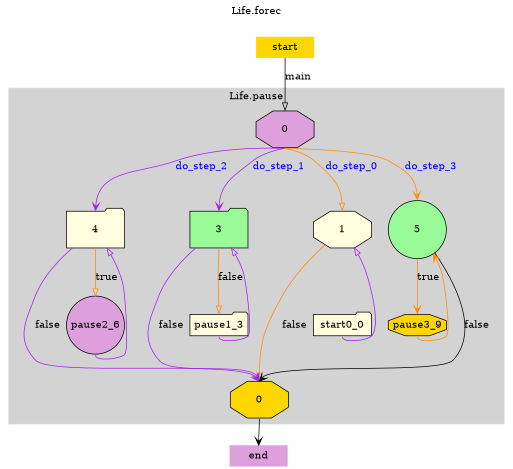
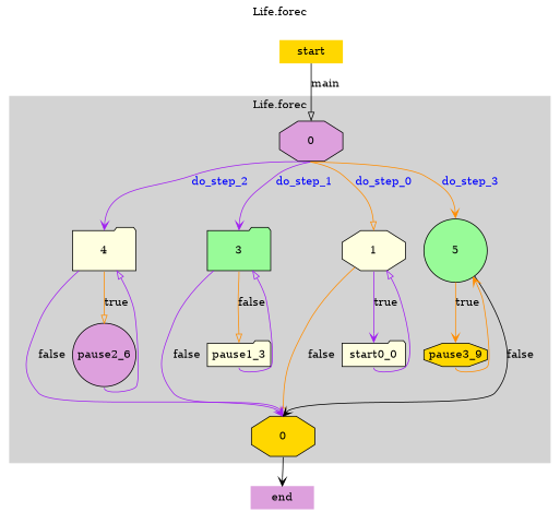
  digraph {
    label="Life.forec"
    labeljust=c
    labelloc=t
    ordering=out
    node [fillcolor=lightyellow fixedsize=true shape=octagon style=filled]
    n1 [fillcolor=plum height=0.7 label=0 width=1.1]
    n2 [height=0.7 label=1 width=1.1]
    n3 [fillcolor=palegreen height=0.7 label=3 shape=folder width=1.1]
    n4 [height=0.7 label=4 shape=folder width=1.1]
    n5 [fillcolor=palegreen height=0.7 label=5 shape=circle width=1.1]
    n6 [fillcolor=gold height=0.7 label=0 width=1.1]
    n7 [height=0.4 label=start0_0 shape=folder width=1.1]
    pause1_3 [height=0.4 shape=folder width=1.1]
    pause2_6 [fillcolor=plum height=0.4 shape=circle width=1.1]
    pause3_9 [fillcolor=gold height=0.4 width=1.1]
    start [fillcolor=gold height=0.4 shape=plaintext width=1.1]
    end [fillcolor=plum height=0.4 shape=plaintext width=1.1]
    subgraph sub_1 {
      n1
      n2
      n3
      n4
      n5
      n6
      n7
      pause1_3
      pause2_6
      pause3_9
    }
    subgraph sub_2 {
      n1
      n6
      start
      end
    }
    subgraph cluster_3 {
      color=lightgrey
-     label="Life.pause"
      style=filled
      n1
      n6
      subgraph cluster_4 {
        color=lightgrey
        style=invis
        n2
        n7
      }
      subgraph cluster_5 {
        color=lightgrey
        style=invis
        n3
        pause1_3
      }
      subgraph cluster_6 {
        color=lightgrey
        style=invis
        n4
        pause2_6
      }
      subgraph cluster_7 {
        color=lightgrey
        style=invis
        n5
        pause3_9
      }
    }
    n1 -> n2 [style=invis]
    n1 -> n2 [arrowhead=onormal color=darkorange fontcolor=blue headport=n label=do_step_0 sametail=0 tailport=s]
    n1 -> n3 [style=invis]
    n1 -> n3 [arrowhead=vee color=purple fontcolor=blue headport=n label=do_step_1 sametail=0 tailport=s]
    n1 -> n4 [style=invis]
    n1 -> n4 [arrowhead=vee color=purple fontcolor=blue headport=n label=do_step_2 sametail=0 tailport=s]
    n1 -> n5 [style=invis]
    n1 -> n5 [arrowhead=vee color=darkorange fontcolor=blue headport=n label=do_step_3 sametail=0 tailport=s]
    n2 -> n6 [arrowhead=onormal color=darkorange headport=n label=false]
+   n2 -> n7 [arrowhead=vee color=purple headport=n label=true tailport=s weight=2]
    n3 -> n6 [arrowhead=vee color=purple headport=n label=false]
    n3 -> pause1_3 [arrowhead=onormal color=darkorange headport=n label=false tailport=s weight=2]
    n4 -> n6 [arrowhead=vee color=purple headport=n label=false]
    n4 -> pause2_6 [arrowhead=onormal color=darkorange headport=n label=true tailport=s weight=2]
    n5 -> n6 [arrowhead=vee color=black headport=n label=false]
    n5 -> pause3_9 [arrowhead=vee color=darkorange headport=n label=true tailport=s weight=2]
    n6 -> end [style=invis]
    n6 -> end [arrowhead=vee color=black headport=n tailport=s]
    n7 -> n2 [arrowhead=onormal color=purple constraint=false tailport=s]
    n7 -> n6 [style=invis]
    pause1_3 -> n3 [arrowhead=onormal color=purple constraint=false tailport=s]
    pause1_3 -> n6 [style=invis]
    pause2_6 -> n4 [arrowhead=onormal color=purple constraint=false tailport=s]
    pause2_6 -> n6 [style=invis]
    pause3_9 -> n5 [arrowhead=vee color=darkorange constraint=false tailport=s]
    pause3_9 -> n6 [style=invis]
    start -> n1 [style=invis]
    start -> n1 [arrowhead=onormal color=black headport=n label=main tailport=s weight=2]
  }
